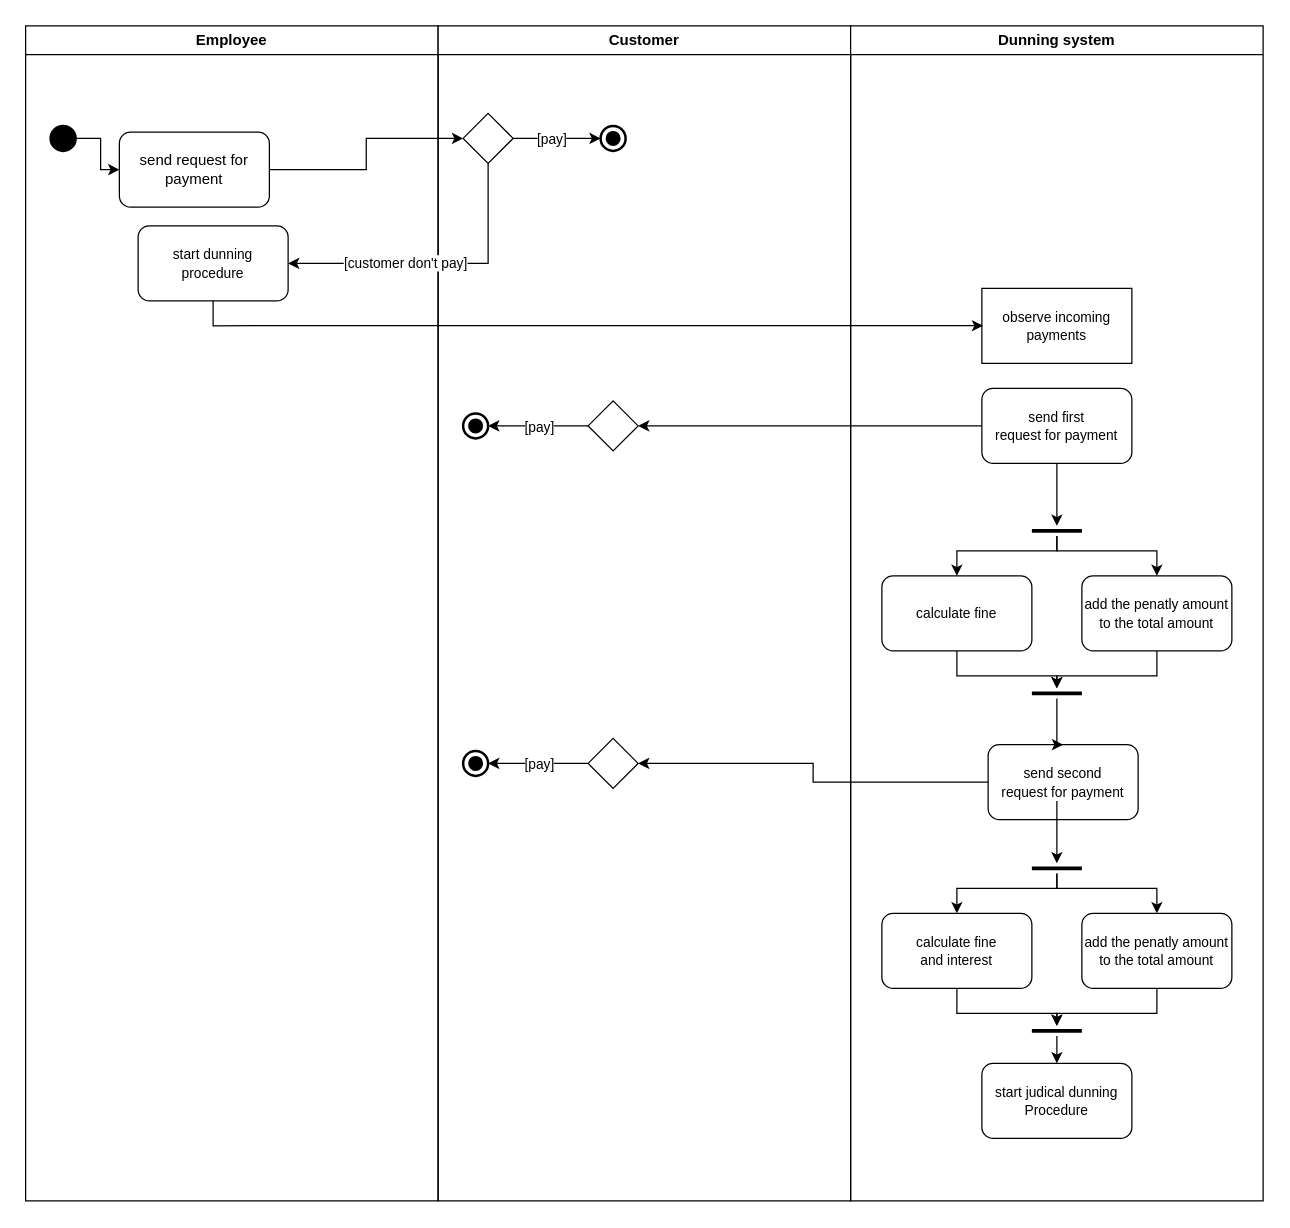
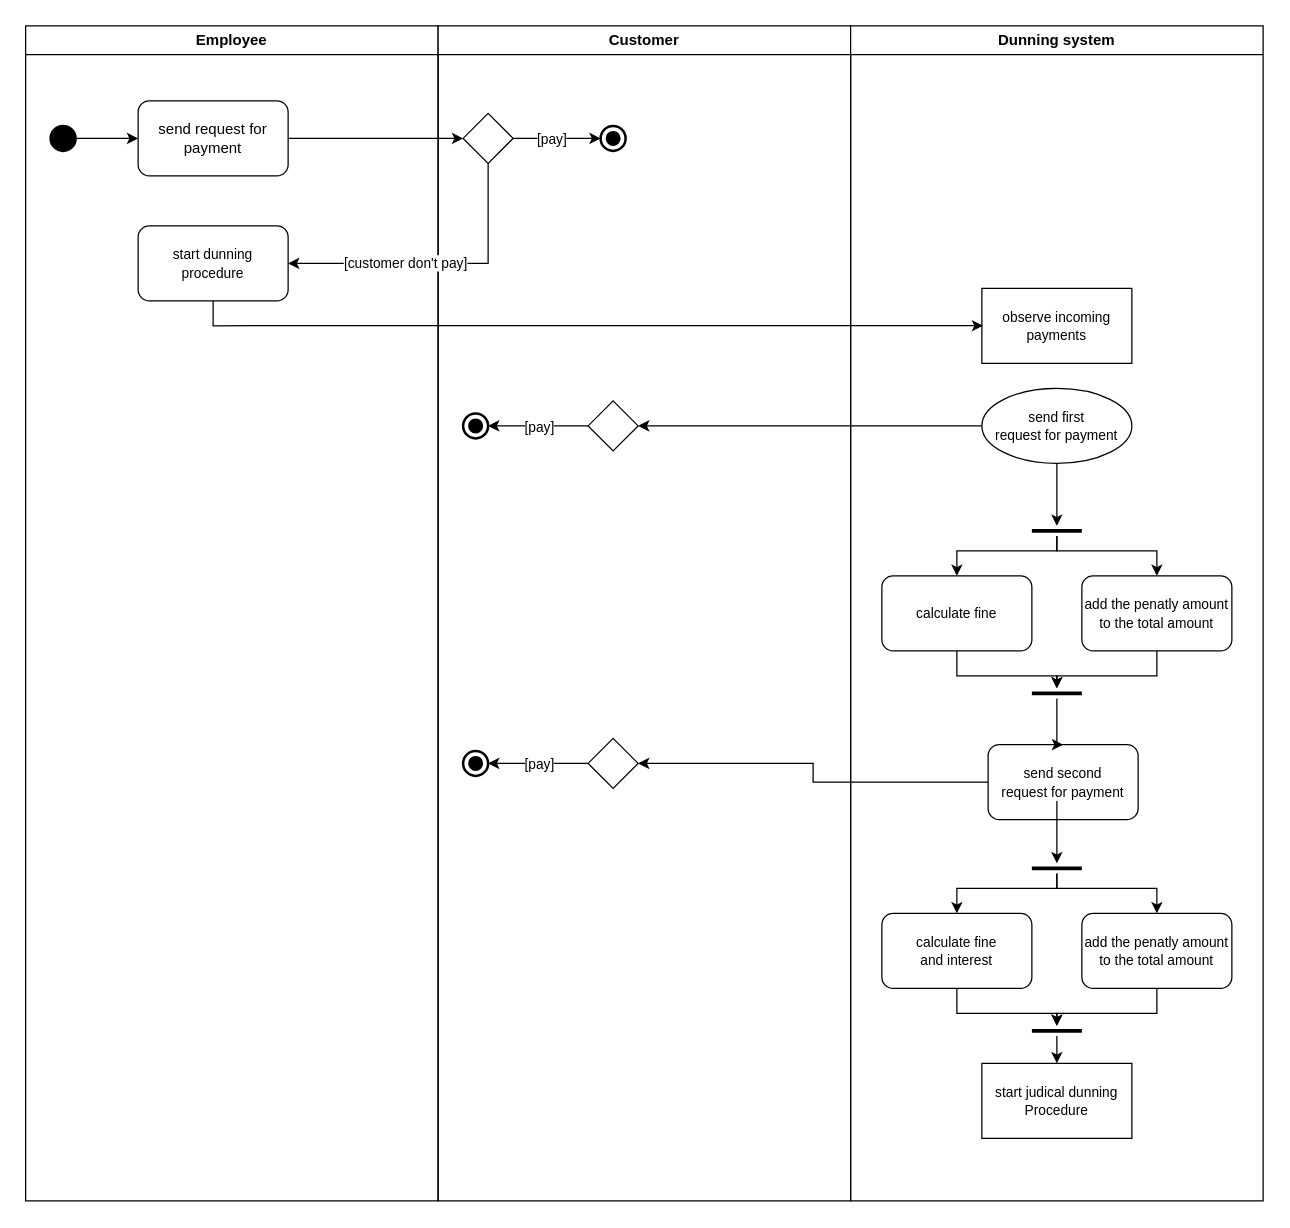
  <mxCell id="0" />
  <mxCell id="1" parent="0" />
  <mxCell id="2" style="edgeStyle=orthogonalEdgeStyle;rounded=0;orthogonalLoop=1;jettySize=auto;html=1;entryX=0;entryY=0.5;entryDx=0;entryDy=0;" edge="1" parent="1" source="3" target="5"><mxGeometry relative="1" as="geometry" /></mxCell>
  <mxCell id="3" value="" style="shape=ellipse;html=1;fillColor=strokeColor;strokeWidth=2;verticalLabelPosition=bottom;verticalAlignment=top;perimeter=ellipsePerimeter;" vertex="1" parent="1"><mxGeometry x="40" y="100" width="20" height="20" as="geometry" /></mxCell>
  <mxCell id="4" style="edgeStyle=orthogonalEdgeStyle;rounded=0;orthogonalLoop=1;jettySize=auto;html=1;entryX=0;entryY=0.5;entryDx=0;entryDy=0;" edge="1" parent="1" source="5" target="11"><mxGeometry relative="1" as="geometry"><mxPoint x="380" y="110" as="targetPoint" /></mxGeometry></mxCell>
- <mxCell id="5" value="send request for payment" style="rounded=1;whiteSpace=wrap;html=1;" vertex="1" parent="1"><mxGeometry x="95" y="105" width="120" height="60" as="geometry" /></mxCell>
+ <mxCell id="5" value="send request for payment" style="rounded=1;whiteSpace=wrap;html=1;" vertex="1" parent="1"><mxGeometry x="110" y="80" width="120" height="60" as="geometry" /></mxCell>
  <mxCell id="6" value="Employee" style="swimlane;whiteSpace=wrap;html=1;" vertex="1" parent="1"><mxGeometry x="20" y="20" width="330" height="940" as="geometry" /></mxCell>
  <mxCell id="7" value="&lt;span style=&quot;font-size: 11px; text-wrap: nowrap; background-color: rgb(255, 255, 255);&quot;&gt;start dunning&lt;br&gt;procedure&lt;/span&gt;" style="rounded=1;whiteSpace=wrap;html=1;" vertex="1" parent="6"><mxGeometry x="90" y="160" width="120" height="60" as="geometry" /></mxCell>
  <mxCell id="8" value="Customer" style="swimlane;whiteSpace=wrap;html=1;" vertex="1" parent="1"><mxGeometry x="350" y="20" width="330" height="940" as="geometry" /></mxCell>
  <mxCell id="9" style="edgeStyle=orthogonalEdgeStyle;rounded=0;orthogonalLoop=1;jettySize=auto;html=1;entryX=0;entryY=0.5;entryDx=0;entryDy=0;entryPerimeter=0;" edge="1" parent="8" source="11" target="12"><mxGeometry relative="1" as="geometry"><mxPoint x="110" y="90" as="targetPoint" /></mxGeometry></mxCell>
  <mxCell id="10" value="[pay]" style="edgeLabel;html=1;align=center;verticalAlign=middle;resizable=0;points=[];" vertex="1" connectable="0" parent="9"><mxGeometry x="0.173" relative="1" as="geometry"><mxPoint x="-11" as="offset" /></mxGeometry></mxCell>
  <mxCell id="11" value="" style="rhombus;whiteSpace=wrap;html=1;" vertex="1" parent="8"><mxGeometry x="20" y="70" width="40" height="40" as="geometry" /></mxCell>
  <mxCell id="12" value="" style="html=1;shape=mxgraph.sysml.actFinal;strokeWidth=2;verticalLabelPosition=bottom;verticalAlignment=top;" vertex="1" parent="8"><mxGeometry x="130" y="80" width="20" height="20" as="geometry" /></mxCell>
  <mxCell id="13" value="" style="rhombus;whiteSpace=wrap;html=1;" vertex="1" parent="8"><mxGeometry x="120" y="300" width="40" height="40" as="geometry" /></mxCell>
  <mxCell id="14" value="" style="html=1;shape=mxgraph.sysml.actFinal;strokeWidth=2;verticalLabelPosition=bottom;verticalAlignment=top;" vertex="1" parent="8"><mxGeometry x="20" y="310" width="20" height="20" as="geometry" /></mxCell>
  <mxCell id="15" style="edgeStyle=orthogonalEdgeStyle;rounded=0;orthogonalLoop=1;jettySize=auto;html=1;entryX=1;entryY=0.5;entryDx=0;entryDy=0;entryPerimeter=0;" edge="1" parent="8" source="13" target="14"><mxGeometry relative="1" as="geometry" /></mxCell>
  <mxCell id="16" value="[pay]" style="edgeLabel;html=1;align=center;verticalAlign=middle;resizable=0;points=[];" vertex="1" connectable="0" parent="15"><mxGeometry x="-0.002" relative="1" as="geometry"><mxPoint as="offset" /></mxGeometry></mxCell>
  <mxCell id="17" value="" style="rhombus;whiteSpace=wrap;html=1;" vertex="1" parent="8"><mxGeometry x="120" y="570" width="40" height="40" as="geometry" /></mxCell>
  <mxCell id="18" value="" style="html=1;shape=mxgraph.sysml.actFinal;strokeWidth=2;verticalLabelPosition=bottom;verticalAlignment=top;" vertex="1" parent="8"><mxGeometry x="20" y="580" width="20" height="20" as="geometry" /></mxCell>
  <mxCell id="19" style="edgeStyle=orthogonalEdgeStyle;rounded=0;orthogonalLoop=1;jettySize=auto;html=1;entryX=1;entryY=0.5;entryDx=0;entryDy=0;entryPerimeter=0;" edge="1" parent="8" source="17" target="18"><mxGeometry relative="1" as="geometry" /></mxCell>
  <mxCell id="20" value="[pay]" style="edgeLabel;html=1;align=center;verticalAlign=middle;resizable=0;points=[];" vertex="1" connectable="0" parent="19"><mxGeometry x="-0.002" relative="1" as="geometry"><mxPoint as="offset" /></mxGeometry></mxCell>
  <mxCell id="21" value="Dunning system" style="swimlane;whiteSpace=wrap;html=1;" vertex="1" parent="1"><mxGeometry x="680" y="20" width="330" height="940" as="geometry" /></mxCell>
  <mxCell id="22" value="&lt;span style=&quot;font-size: 11px; text-wrap: nowrap; background-color: rgb(255, 255, 255);&quot;&gt;observe incoming&lt;br&gt;payments&lt;/span&gt;" style="whiteSpace=wrap;html=1;rounded=0;" vertex="1" parent="21"><mxGeometry x="105" y="210" width="120" height="60" as="geometry" /></mxCell>
  <mxCell id="23" value="" style="edgeStyle=orthogonalEdgeStyle;rounded=0;orthogonalLoop=1;jettySize=auto;html=1;" edge="1" parent="21" source="24" target="27"><mxGeometry relative="1" as="geometry"><mxPoint x="165" y="390" as="targetPoint" /><Array as="points"><mxPoint x="165" y="400" /><mxPoint x="165" y="400" /></Array></mxGeometry></mxCell>
- <mxCell id="24" value="&lt;span style=&quot;font-size: 11px; text-wrap: nowrap; background-color: rgb(255, 255, 255);&quot;&gt;send first&lt;br&gt;request for payment&lt;/span&gt;" style="rounded=1;whiteSpace=wrap;html=1;" vertex="1" parent="21"><mxGeometry x="105" y="290" width="120" height="60" as="geometry" /></mxCell>
+ <mxCell id="24" value="&lt;span style=&quot;font-size: 11px; text-wrap: nowrap; background-color: rgb(255, 255, 255);&quot;&gt;send first&lt;br&gt;request for payment&lt;/span&gt;" style="ellipse;whiteSpace=wrap;html=1;" vertex="1" parent="21"><mxGeometry x="105" y="290" width="120" height="60" as="geometry" /></mxCell>
  <mxCell id="25" style="edgeStyle=orthogonalEdgeStyle;rounded=0;orthogonalLoop=1;jettySize=auto;html=1;entryX=0.5;entryY=0;entryDx=0;entryDy=0;" edge="1" parent="21" source="27" target="30"><mxGeometry relative="1" as="geometry"><Array as="points"><mxPoint x="165" y="420" /><mxPoint x="245" y="420" /></Array></mxGeometry></mxCell>
  <mxCell id="26" style="edgeStyle=orthogonalEdgeStyle;rounded=0;orthogonalLoop=1;jettySize=auto;html=1;entryX=0.5;entryY=0;entryDx=0;entryDy=0;" edge="1" parent="21" source="27" target="29"><mxGeometry relative="1" as="geometry"><Array as="points"><mxPoint x="165" y="420" /><mxPoint x="85" y="420" /></Array></mxGeometry></mxCell>
  <mxCell id="27" value="" style="line;strokeWidth=3;fillColor=none;align=left;verticalAlign=middle;spacingTop=-1;spacingLeft=3;spacingRight=3;rotatable=0;labelPosition=right;points=[];portConstraint=eastwest;strokeColor=inherit;" vertex="1" parent="21"><mxGeometry x="145" y="400" width="40" height="8" as="geometry" /></mxCell>
  <mxCell id="28" style="edgeStyle=orthogonalEdgeStyle;rounded=0;orthogonalLoop=1;jettySize=auto;html=1;" edge="1" parent="21" source="29" target="33"><mxGeometry relative="1" as="geometry"><Array as="points"><mxPoint x="85" y="520" /><mxPoint x="165" y="520" /></Array></mxGeometry></mxCell>
  <mxCell id="29" value="&lt;span style=&quot;font-size: 11px; text-wrap: nowrap; background-color: rgb(255, 255, 255);&quot;&gt;calculate fine&lt;/span&gt;" style="rounded=1;whiteSpace=wrap;html=1;" vertex="1" parent="21"><mxGeometry x="25" y="440" width="120" height="60" as="geometry" /></mxCell>
  <mxCell id="30" value="&lt;span style=&quot;font-size: 11px; text-wrap: nowrap; background-color: rgb(255, 255, 255);&quot;&gt;add the penatly amount&lt;br&gt;to the total amount&lt;br&gt;&lt;/span&gt;" style="rounded=1;whiteSpace=wrap;html=1;" vertex="1" parent="21"><mxGeometry x="185" y="440" width="120" height="60" as="geometry" /></mxCell>
  <mxCell id="31" value="&lt;span style=&quot;font-size: 11px; text-wrap: nowrap; background-color: rgb(255, 255, 255);&quot;&gt;send second&lt;br&gt;request for payment&lt;/span&gt;" style="rounded=1;whiteSpace=wrap;html=1;" vertex="1" parent="21"><mxGeometry x="110" y="575" width="120" height="60" as="geometry" /></mxCell>
  <mxCell id="32" style="edgeStyle=orthogonalEdgeStyle;rounded=0;orthogonalLoop=1;jettySize=auto;html=1;entryX=0.5;entryY=0;entryDx=0;entryDy=0;" edge="1" parent="21" source="33" target="31"><mxGeometry relative="1" as="geometry"><Array as="points"><mxPoint x="165" y="550" /><mxPoint x="165" y="550" /></Array></mxGeometry></mxCell>
  <mxCell id="33" value="" style="line;strokeWidth=3;fillColor=none;align=left;verticalAlign=middle;spacingTop=-1;spacingLeft=3;spacingRight=3;rotatable=0;labelPosition=right;points=[];portConstraint=eastwest;strokeColor=inherit;" vertex="1" parent="21"><mxGeometry x="145" y="530" width="40" height="8" as="geometry" /></mxCell>
  <mxCell id="34" style="edgeStyle=orthogonalEdgeStyle;rounded=0;orthogonalLoop=1;jettySize=auto;html=1;" edge="1" parent="21" source="30" target="33"><mxGeometry relative="1" as="geometry"><Array as="points"><mxPoint x="245" y="520" /><mxPoint x="165" y="520" /></Array></mxGeometry></mxCell>
  <mxCell id="35" value="" style="edgeStyle=orthogonalEdgeStyle;rounded=0;orthogonalLoop=1;jettySize=auto;html=1;" edge="1" parent="21" target="38"><mxGeometry relative="1" as="geometry"><mxPoint x="165" y="620" as="sourcePoint" /><mxPoint x="165" y="660" as="targetPoint" /><Array as="points"><mxPoint x="165" y="670" /><mxPoint x="165" y="670" /></Array></mxGeometry></mxCell>
  <mxCell id="36" style="edgeStyle=orthogonalEdgeStyle;rounded=0;orthogonalLoop=1;jettySize=auto;html=1;entryX=0.5;entryY=0;entryDx=0;entryDy=0;" edge="1" parent="21" source="38" target="41"><mxGeometry relative="1" as="geometry"><Array as="points"><mxPoint x="165" y="690" /><mxPoint x="245" y="690" /></Array></mxGeometry></mxCell>
  <mxCell id="37" style="edgeStyle=orthogonalEdgeStyle;rounded=0;orthogonalLoop=1;jettySize=auto;html=1;entryX=0.5;entryY=0;entryDx=0;entryDy=0;" edge="1" parent="21" source="38" target="40"><mxGeometry relative="1" as="geometry"><Array as="points"><mxPoint x="165" y="690" /><mxPoint x="85" y="690" /></Array></mxGeometry></mxCell>
  <mxCell id="38" value="" style="line;strokeWidth=3;fillColor=none;align=left;verticalAlign=middle;spacingTop=-1;spacingLeft=3;spacingRight=3;rotatable=0;labelPosition=right;points=[];portConstraint=eastwest;strokeColor=inherit;" vertex="1" parent="21"><mxGeometry x="145" y="670" width="40" height="8" as="geometry" /></mxCell>
  <mxCell id="39" style="edgeStyle=orthogonalEdgeStyle;rounded=0;orthogonalLoop=1;jettySize=auto;html=1;" edge="1" parent="21" source="40" target="44"><mxGeometry relative="1" as="geometry"><Array as="points"><mxPoint x="85" y="790" /><mxPoint x="165" y="790" /></Array></mxGeometry></mxCell>
  <mxCell id="40" value="&lt;span style=&quot;font-size: 11px; text-wrap: nowrap; background-color: rgb(255, 255, 255);&quot;&gt;calculate fine&lt;br&gt;and interest&lt;/span&gt;" style="rounded=1;whiteSpace=wrap;html=1;" vertex="1" parent="21"><mxGeometry x="25" y="710" width="120" height="60" as="geometry" /></mxCell>
  <mxCell id="41" value="&lt;span style=&quot;font-size: 11px; text-wrap: nowrap; background-color: rgb(255, 255, 255);&quot;&gt;add the penatly amount&lt;br&gt;to the total amount&lt;br&gt;&lt;/span&gt;" style="rounded=1;whiteSpace=wrap;html=1;" vertex="1" parent="21"><mxGeometry x="185" y="710" width="120" height="60" as="geometry" /></mxCell>
- <mxCell id="42" value="&lt;span style=&quot;font-size: 11px; text-wrap: nowrap; background-color: rgb(255, 255, 255);&quot;&gt;start judical dunning&lt;br&gt;Procedure&lt;/span&gt;" style="rounded=1;whiteSpace=wrap;html=1;" vertex="1" parent="21"><mxGeometry x="105" y="830" width="120" height="60" as="geometry" /></mxCell>
+ <mxCell id="42" value="&lt;span style=&quot;font-size: 11px; text-wrap: nowrap; background-color: rgb(255, 255, 255);&quot;&gt;start judical dunning&lt;br&gt;Procedure&lt;/span&gt;" style="whiteSpace=wrap;html=1;rounded=0;" vertex="1" parent="21"><mxGeometry x="105" y="830" width="120" height="60" as="geometry" /></mxCell>
  <mxCell id="43" style="edgeStyle=orthogonalEdgeStyle;rounded=0;orthogonalLoop=1;jettySize=auto;html=1;entryX=0.5;entryY=0;entryDx=0;entryDy=0;" edge="1" parent="21" source="44" target="42"><mxGeometry relative="1" as="geometry"><Array as="points"><mxPoint x="165" y="820" /><mxPoint x="165" y="820" /></Array></mxGeometry></mxCell>
  <mxCell id="44" value="" style="line;strokeWidth=3;fillColor=none;align=left;verticalAlign=middle;spacingTop=-1;spacingLeft=3;spacingRight=3;rotatable=0;labelPosition=right;points=[];portConstraint=eastwest;strokeColor=inherit;" vertex="1" parent="21"><mxGeometry x="145" y="800" width="40" height="8" as="geometry" /></mxCell>
  <mxCell id="45" style="edgeStyle=orthogonalEdgeStyle;rounded=0;orthogonalLoop=1;jettySize=auto;html=1;" edge="1" parent="21" source="41" target="44"><mxGeometry relative="1" as="geometry"><Array as="points"><mxPoint x="245" y="790" /><mxPoint x="165" y="790" /></Array></mxGeometry></mxCell>
  <mxCell id="46" style="edgeStyle=orthogonalEdgeStyle;rounded=0;orthogonalLoop=1;jettySize=auto;html=1;entryX=1;entryY=0.5;entryDx=0;entryDy=0;" edge="1" parent="1" source="11" target="7"><mxGeometry relative="1" as="geometry"><Array as="points"><mxPoint x="390" y="210" /></Array></mxGeometry></mxCell>
  <mxCell id="47" value="[customer don't pay]" style="edgeLabel;html=1;align=center;verticalAlign=middle;resizable=0;points=[];" vertex="1" connectable="0" parent="46"><mxGeometry x="0.229" y="-1" relative="1" as="geometry"><mxPoint as="offset" /></mxGeometry></mxCell>
  <mxCell id="48" style="edgeStyle=orthogonalEdgeStyle;rounded=0;orthogonalLoop=1;jettySize=auto;html=1;entryX=0.008;entryY=0.498;entryDx=0;entryDy=0;entryPerimeter=0;" edge="1" parent="1" source="7" target="22"><mxGeometry relative="1" as="geometry"><mxPoint x="780" y="260" as="targetPoint" /><Array as="points"><mxPoint x="170" y="260" /><mxPoint x="785" y="260" /></Array></mxGeometry></mxCell>
  <mxCell id="49" value="" style="edgeStyle=orthogonalEdgeStyle;rounded=0;orthogonalLoop=1;jettySize=auto;html=1;entryX=1;entryY=0.5;entryDx=0;entryDy=0;" edge="1" parent="1" source="24" target="13"><mxGeometry relative="1" as="geometry"><mxPoint x="685" y="340" as="targetPoint" /></mxGeometry></mxCell>
  <mxCell id="50" value="" style="edgeStyle=orthogonalEdgeStyle;rounded=0;orthogonalLoop=1;jettySize=auto;html=1;entryX=1;entryY=0.5;entryDx=0;entryDy=0;exitX=0;exitY=0.5;exitDx=0;exitDy=0;" edge="1" parent="1" target="17" source="31"><mxGeometry relative="1" as="geometry"><mxPoint x="785" y="610" as="sourcePoint" /><mxPoint x="685" y="610" as="targetPoint" /></mxGeometry></mxCell>
